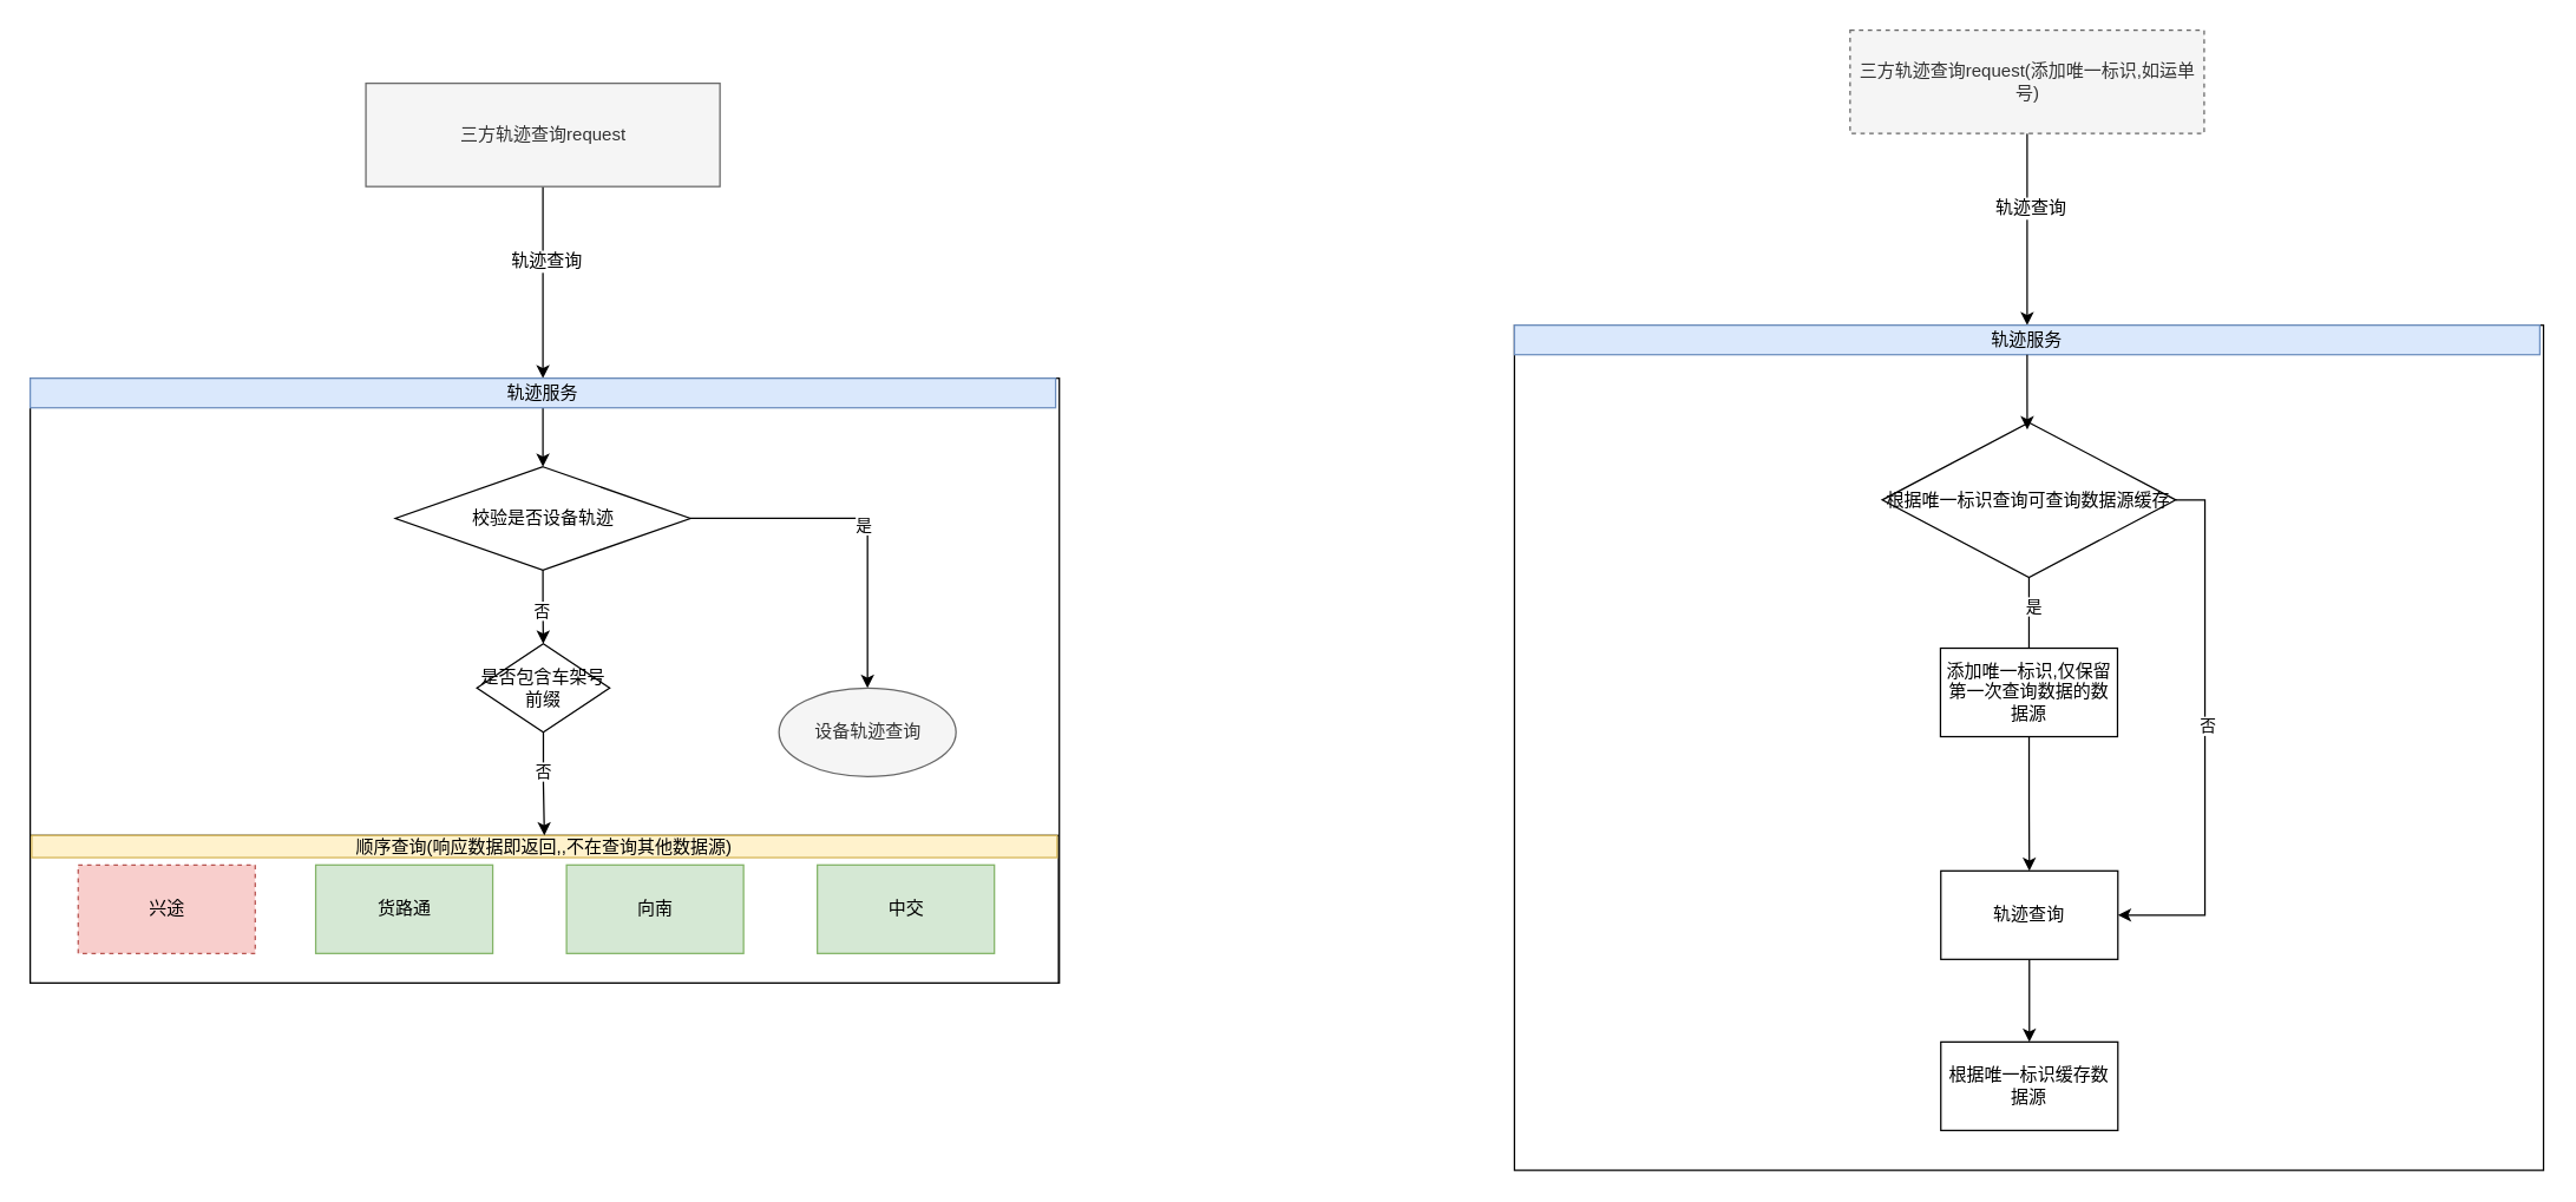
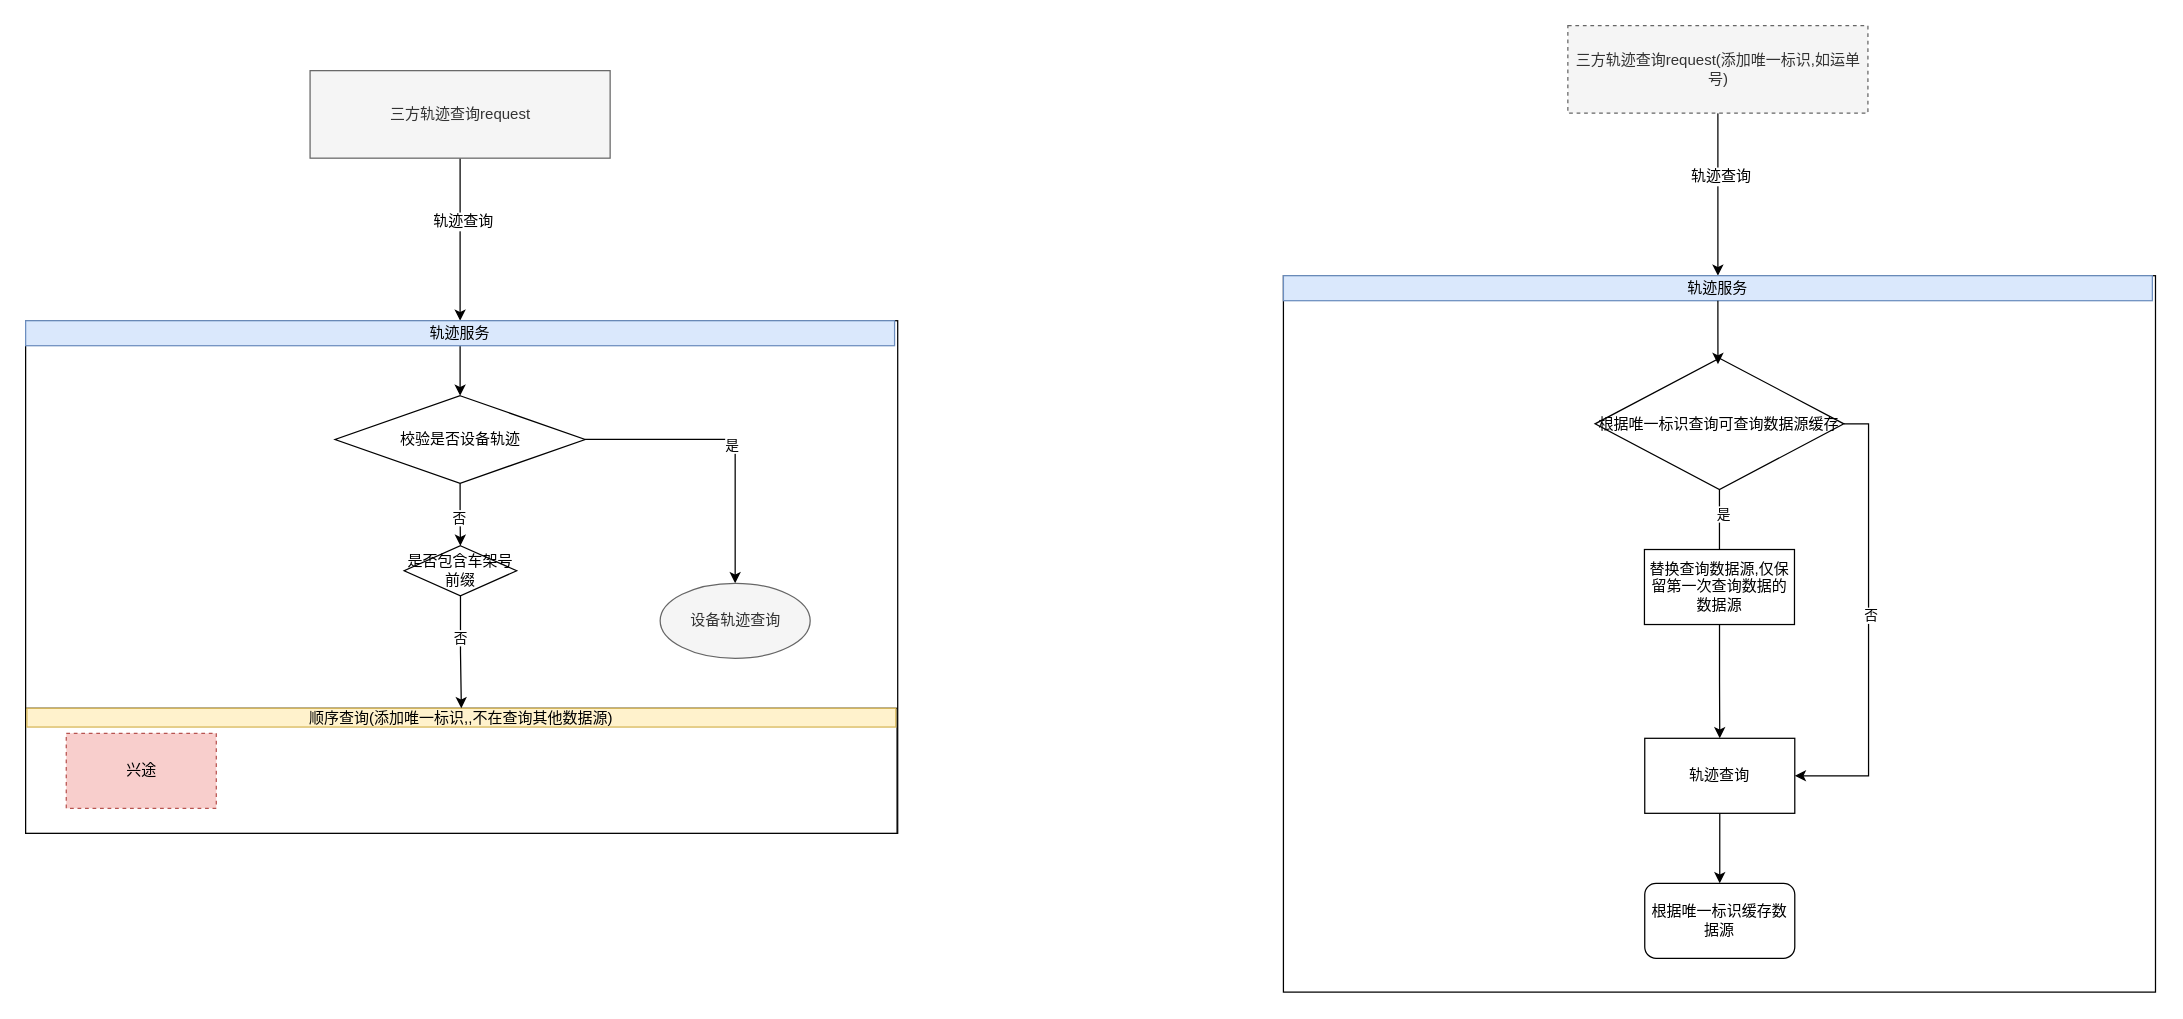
  <mxCell id="0" />
  <mxCell id="1" parent="0" />
  <mxCell id="2" style="edgeStyle=orthogonalEdgeStyle;rounded=0;orthogonalLoop=1;jettySize=auto;html=1;exitX=0.5;exitY=1;exitDx=0;exitDy=0;entryX=0.5;entryY=0;entryDx=0;entryDy=0;" edge="1" parent="1" source="4" target="7"><mxGeometry relative="1" as="geometry" /></mxCell>
  <mxCell id="3" value="&lt;font style=&quot;font-size: 12px;&quot;&gt;轨迹查询&lt;/font&gt;" style="edgeLabel;html=1;align=center;verticalAlign=middle;resizable=0;points=[];" vertex="1" connectable="0" parent="2"><mxGeometry x="-0.224" y="2" relative="1" as="geometry"><mxPoint as="offset" /></mxGeometry></mxCell>
  <mxCell id="4" value="三方轨迹查询request" style="rounded=0;whiteSpace=wrap;html=1;fillColor=#f5f5f5;fontColor=#333333;strokeColor=#666666;" vertex="1" parent="1"><mxGeometry x="247.5" y="56" width="240" height="70" as="geometry" /></mxCell>
  <mxCell id="5" value="" style="rounded=0;whiteSpace=wrap;html=1;" vertex="1" parent="1"><mxGeometry x="20" y="256" width="697.5" height="410" as="geometry" /></mxCell>
  <mxCell id="6" style="edgeStyle=orthogonalEdgeStyle;rounded=0;orthogonalLoop=1;jettySize=auto;html=1;entryX=0.5;entryY=0;entryDx=0;entryDy=0;" edge="1" parent="1" source="7" target="21"><mxGeometry relative="1" as="geometry" /></mxCell>
  <mxCell id="7" value="轨迹服务" style="rounded=0;whiteSpace=wrap;html=1;fillColor=#dae8fc;strokeColor=#6c8ebf;" vertex="1" parent="1"><mxGeometry x="20" y="256" width="695" height="20" as="geometry" /></mxCell>
  <mxCell id="8" value="" style="rounded=0;whiteSpace=wrap;html=1;" vertex="1" parent="1"><mxGeometry x="20" y="566" width="697" height="100" as="geometry" /></mxCell>
  <mxCell id="9" value="兴途" style="rounded=0;whiteSpace=wrap;html=1;dashed=1;fillColor=#f8cecc;strokeColor=#b85450;" vertex="1" parent="1"><mxGeometry x="52.5" y="586" width="120" height="60" as="geometry" /></mxCell>
- <mxCell id="10" value="向南" style="rounded=0;whiteSpace=wrap;html=1;fillColor=#d5e8d4;strokeColor=#82b366;" vertex="1" parent="1"><mxGeometry x="383.5" y="586" width="120" height="60" as="geometry" /></mxCell>
- <mxCell id="11" value="货路通" style="rounded=0;whiteSpace=wrap;html=1;fillColor=#d5e8d4;strokeColor=#82b366;" vertex="1" parent="1"><mxGeometry x="213.5" y="586" width="120" height="60" as="geometry" /></mxCell>
- <mxCell id="12" value="顺序查询(响应数据即返回,,不在查询其他数据源)" style="rounded=0;whiteSpace=wrap;html=1;fillColor=#fff2cc;strokeColor=#d6b656;" vertex="1" parent="1"><mxGeometry x="21" y="566" width="695" height="15" as="geometry" /></mxCell>
- <mxCell id="13" value="中交" style="rounded=0;whiteSpace=wrap;html=1;fillColor=#d5e8d4;strokeColor=#82b366;" vertex="1" parent="1"><mxGeometry x="553.5" y="586" width="120" height="60" as="geometry" /></mxCell>
+ <mxCell id="12" value="顺序查询(添加唯一标识,,不在查询其他数据源)" style="rounded=0;whiteSpace=wrap;html=1;fillColor=#fff2cc;strokeColor=#d6b656;" vertex="1" parent="1"><mxGeometry x="21" y="566" width="695" height="15" as="geometry" /></mxCell>
  <mxCell id="14" style="edgeStyle=orthogonalEdgeStyle;rounded=0;orthogonalLoop=1;jettySize=auto;html=1;" edge="1" parent="1" source="16" target="8"><mxGeometry relative="1" as="geometry" /></mxCell>
  <mxCell id="15" value="否" style="edgeLabel;html=1;align=center;verticalAlign=middle;resizable=0;points=[];" vertex="1" connectable="0" parent="14"><mxGeometry x="-0.244" relative="1" as="geometry"><mxPoint as="offset" /></mxGeometry></mxCell>
- <mxCell id="16" value="是否包含车架号前缀" style="rhombus;whiteSpace=wrap;html=1;" vertex="1" parent="1"><mxGeometry x="322.75" y="436" width="90" height="60" as="geometry" /></mxCell>
+ <mxCell id="16" value="是否包含车架号前缀" style="rhombus;whiteSpace=wrap;html=1;" vertex="1" parent="1"><mxGeometry x="322.75" y="436" width="90" height="40" as="geometry" /></mxCell>
  <mxCell id="17" style="edgeStyle=orthogonalEdgeStyle;rounded=0;orthogonalLoop=1;jettySize=auto;html=1;" edge="1" parent="1" source="21" target="22"><mxGeometry relative="1" as="geometry" /></mxCell>
  <mxCell id="18" value="是" style="edgeLabel;html=1;align=center;verticalAlign=middle;resizable=0;points=[];" vertex="1" connectable="0" parent="17"><mxGeometry x="0.053" y="-3" relative="1" as="geometry"><mxPoint as="offset" /></mxGeometry></mxCell>
  <mxCell id="19" style="edgeStyle=orthogonalEdgeStyle;rounded=0;orthogonalLoop=1;jettySize=auto;html=1;entryX=0.5;entryY=0;entryDx=0;entryDy=0;" edge="1" parent="1" source="21" target="16"><mxGeometry relative="1" as="geometry" /></mxCell>
  <mxCell id="20" value="否" style="edgeLabel;html=1;align=center;verticalAlign=middle;resizable=0;points=[];" vertex="1" connectable="0" parent="19"><mxGeometry x="0.103" y="-1" relative="1" as="geometry"><mxPoint as="offset" /></mxGeometry></mxCell>
  <mxCell id="21" value="校验是否设备轨迹" style="rhombus;whiteSpace=wrap;html=1;" vertex="1" parent="1"><mxGeometry x="267.5" y="316" width="200" height="70" as="geometry" /></mxCell>
  <mxCell id="22" value="设备轨迹查询" style="ellipse;whiteSpace=wrap;html=1;fillColor=#f5f5f5;fontColor=#333333;strokeColor=#666666;" vertex="1" parent="1"><mxGeometry x="527.5" y="466" width="120" height="60" as="geometry" /></mxCell>
  <mxCell id="23" style="edgeStyle=orthogonalEdgeStyle;rounded=0;orthogonalLoop=1;jettySize=auto;html=1;exitX=0.5;exitY=1;exitDx=0;exitDy=0;entryX=0.5;entryY=0;entryDx=0;entryDy=0;" edge="1" parent="1" source="25" target="27"><mxGeometry relative="1" as="geometry" /></mxCell>
  <mxCell id="24" value="&lt;font style=&quot;font-size: 12px;&quot;&gt;轨迹查询&lt;/font&gt;" style="edgeLabel;html=1;align=center;verticalAlign=middle;resizable=0;points=[];" vertex="1" connectable="0" parent="23"><mxGeometry x="-0.224" y="2" relative="1" as="geometry"><mxPoint as="offset" /></mxGeometry></mxCell>
  <mxCell id="25" value="三方轨迹查询request(添加唯一标识,如运单号)" style="rounded=0;whiteSpace=wrap;html=1;fillColor=#f5f5f5;fontColor=#333333;strokeColor=#666666;dashed=1;" vertex="1" parent="1"><mxGeometry x="1253.5" y="20" width="240" height="70" as="geometry" /></mxCell>
  <mxCell id="26" value="" style="rounded=0;whiteSpace=wrap;html=1;" vertex="1" parent="1"><mxGeometry x="1026" y="220" width="697.5" height="573" as="geometry" /></mxCell>
  <mxCell id="27" value="轨迹服务" style="rounded=0;whiteSpace=wrap;html=1;fillColor=#dae8fc;strokeColor=#6c8ebf;" vertex="1" parent="1"><mxGeometry x="1026" y="220" width="695" height="20" as="geometry" /></mxCell>
  <mxCell id="28" style="edgeStyle=orthogonalEdgeStyle;rounded=0;orthogonalLoop=1;jettySize=auto;html=1;endArrow=none;" edge="1" parent="1" source="32" target="34"><mxGeometry relative="1" as="geometry" /></mxCell>
  <mxCell id="29" value="是" style="edgeLabel;html=1;align=center;verticalAlign=middle;resizable=0;points=[];" vertex="1" connectable="0" parent="28"><mxGeometry x="-0.209" y="3" relative="1" as="geometry"><mxPoint as="offset" /></mxGeometry></mxCell>
  <mxCell id="30" style="edgeStyle=orthogonalEdgeStyle;rounded=0;orthogonalLoop=1;jettySize=auto;html=1;entryX=1;entryY=0.5;entryDx=0;entryDy=0;" edge="1" parent="1" source="32" target="36"><mxGeometry relative="1" as="geometry"><Array as="points"><mxPoint x="1494" y="339" /><mxPoint x="1494" y="620" /></Array></mxGeometry></mxCell>
  <mxCell id="31" value="否" style="edgeLabel;html=1;align=center;verticalAlign=middle;resizable=0;points=[];" vertex="1" connectable="0" parent="30"><mxGeometry x="-0.041" y="1" relative="1" as="geometry"><mxPoint as="offset" /></mxGeometry></mxCell>
  <mxCell id="32" value="根据唯一标识查询可查询数据源缓存" style="rhombus;whiteSpace=wrap;html=1;" vertex="1" parent="1"><mxGeometry x="1275.25" y="286" width="199" height="105" as="geometry" /></mxCell>
  <mxCell id="33" style="edgeStyle=orthogonalEdgeStyle;rounded=0;orthogonalLoop=1;jettySize=auto;html=1;entryX=0.5;entryY=0;entryDx=0;entryDy=0;" edge="1" parent="1" source="34" target="36"><mxGeometry relative="1" as="geometry" /></mxCell>
- <mxCell id="34" value="添加唯一标识,仅保留第一次查询数据的数据源" style="rounded=0;whiteSpace=wrap;html=1;" vertex="1" parent="1"><mxGeometry x="1314.75" y="439" width="120" height="60" as="geometry" /></mxCell>
+ <mxCell id="34" value="替换查询数据源,仅保留第一次查询数据的数据源" style="rounded=0;whiteSpace=wrap;html=1;" vertex="1" parent="1"><mxGeometry x="1314.75" y="439" width="120" height="60" as="geometry" /></mxCell>
  <mxCell id="35" style="edgeStyle=orthogonalEdgeStyle;rounded=0;orthogonalLoop=1;jettySize=auto;html=1;entryX=0.5;entryY=0;entryDx=0;entryDy=0;" edge="1" parent="1" source="36" target="37"><mxGeometry relative="1" as="geometry" /></mxCell>
  <mxCell id="36" value="轨迹查询" style="rounded=0;whiteSpace=wrap;html=1;" vertex="1" parent="1"><mxGeometry x="1315" y="590" width="120" height="60" as="geometry" /></mxCell>
- <mxCell id="37" value="根据唯一标识缓存数据源" style="rounded=0;whiteSpace=wrap;html=1;" vertex="1" parent="1"><mxGeometry x="1315" y="706" width="120" height="60" as="geometry" /></mxCell>
+ <mxCell id="37" value="根据唯一标识缓存数据源" style="whiteSpace=wrap;html=1;rounded=1;" vertex="1" parent="1"><mxGeometry x="1315" y="706" width="120" height="60" as="geometry" /></mxCell>
  <mxCell id="38" style="edgeStyle=orthogonalEdgeStyle;rounded=0;orthogonalLoop=1;jettySize=auto;html=1;entryX=0.494;entryY=0.045;entryDx=0;entryDy=0;entryPerimeter=0;" edge="1" parent="1" source="27" target="32"><mxGeometry relative="1" as="geometry" /></mxCell>
